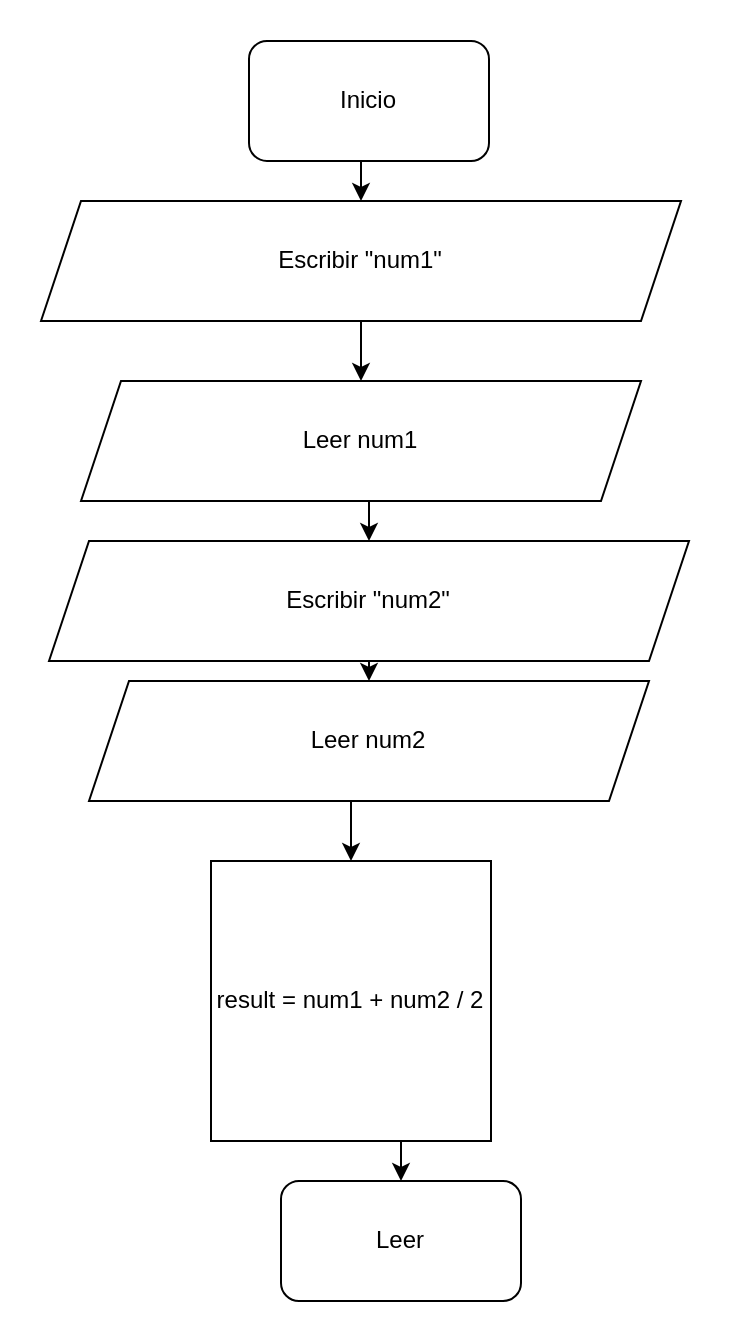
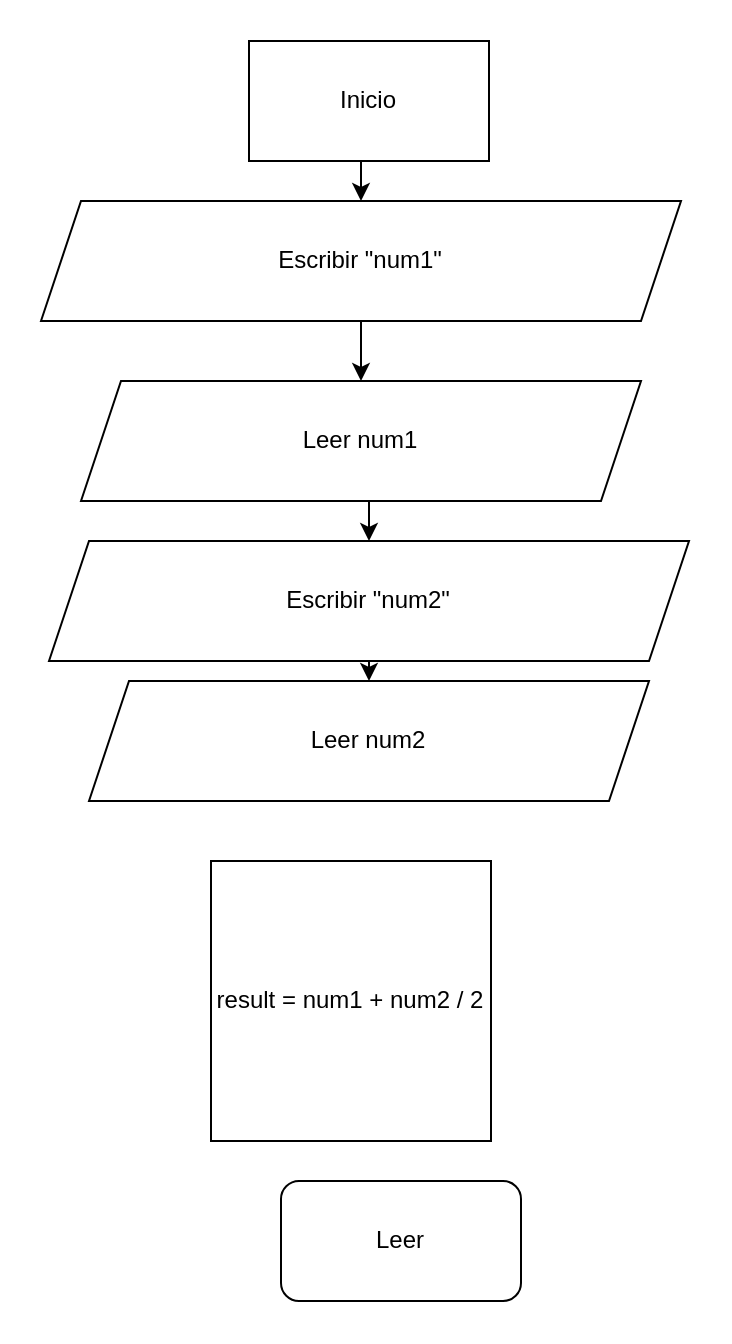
  <mxCell id="0" />
  <mxCell id="1" parent="0" />
  <mxCell id="2" style="edgeStyle=orthogonalEdgeStyle;rounded=0;orthogonalLoop=1;jettySize=auto;html=1;exitX=0.5;exitY=1;exitDx=0;exitDy=0;entryX=0.5;entryY=0;entryDx=0;entryDy=0;" edge="1" parent="1" source="3" target="6"><mxGeometry relative="1" as="geometry" /></mxCell>
- <mxCell id="3" value="Inicio" style="rounded=1;whiteSpace=wrap;html=1;" vertex="1" parent="1"><mxGeometry x="124" y="20" width="120" height="60" as="geometry" /></mxCell>
+ <mxCell id="3" value="Inicio" style="whiteSpace=wrap;html=1;rounded=0;" vertex="1" parent="1"><mxGeometry x="124" y="20" width="120" height="60" as="geometry" /></mxCell>
  <mxCell id="4" value="Leer" style="rounded=1;whiteSpace=wrap;html=1;" vertex="1" parent="1"><mxGeometry x="140" y="590" width="120" height="60" as="geometry" /></mxCell>
  <mxCell id="5" style="edgeStyle=orthogonalEdgeStyle;rounded=0;orthogonalLoop=1;jettySize=auto;html=1;exitX=0.5;exitY=1;exitDx=0;exitDy=0;entryX=0.5;entryY=0;entryDx=0;entryDy=0;" edge="1" parent="1" source="6" target="8"><mxGeometry relative="1" as="geometry" /></mxCell>
  <mxCell id="6" value="Escribir &quot;num1&quot;" style="shape=parallelogram;perimeter=parallelogramPerimeter;whiteSpace=wrap;html=1;fixedSize=1;" vertex="1" parent="1"><mxGeometry x="20" y="100" width="320" height="60" as="geometry" /></mxCell>
  <mxCell id="7" style="edgeStyle=orthogonalEdgeStyle;rounded=0;orthogonalLoop=1;jettySize=auto;html=1;exitX=0.5;exitY=1;exitDx=0;exitDy=0;entryX=0.5;entryY=0;entryDx=0;entryDy=0;" edge="1" parent="1" source="8" target="10"><mxGeometry relative="1" as="geometry" /></mxCell>
  <mxCell id="8" value="Leer num1" style="shape=parallelogram;perimeter=parallelogramPerimeter;whiteSpace=wrap;html=1;fixedSize=1;" vertex="1" parent="1"><mxGeometry x="40" y="190" width="280" height="60" as="geometry" /></mxCell>
  <mxCell id="9" style="edgeStyle=orthogonalEdgeStyle;rounded=0;orthogonalLoop=1;jettySize=auto;html=1;exitX=0.5;exitY=1;exitDx=0;exitDy=0;entryX=0.5;entryY=0;entryDx=0;entryDy=0;" edge="1" parent="1" source="10" target="12"><mxGeometry relative="1" as="geometry" /></mxCell>
  <mxCell id="10" value="Escribir &quot;num2&quot;" style="shape=parallelogram;perimeter=parallelogramPerimeter;whiteSpace=wrap;html=1;fixedSize=1;" vertex="1" parent="1"><mxGeometry x="24" y="270" width="320" height="60" as="geometry" /></mxCell>
- <mxCell id="11" style="edgeStyle=orthogonalEdgeStyle;rounded=0;orthogonalLoop=1;jettySize=auto;html=1;exitX=0.5;exitY=1;exitDx=0;exitDy=0;entryX=0.5;entryY=0;entryDx=0;entryDy=0;" edge="1" parent="1" source="12" target="14"><mxGeometry relative="1" as="geometry" /></mxCell>
  <mxCell id="12" value="Leer num2" style="shape=parallelogram;perimeter=parallelogramPerimeter;whiteSpace=wrap;html=1;fixedSize=1;" vertex="1" parent="1"><mxGeometry x="44" y="340" width="280" height="60" as="geometry" /></mxCell>
- <mxCell id="13" style="edgeStyle=orthogonalEdgeStyle;rounded=0;orthogonalLoop=1;jettySize=auto;html=1;exitX=0.5;exitY=1;exitDx=0;exitDy=0;entryX=0.5;entryY=0;entryDx=0;entryDy=0;" edge="1" parent="1" source="14" target="4"><mxGeometry relative="1" as="geometry" /></mxCell>
  <mxCell id="14" value="result = num1 + num2 / 2" style="whiteSpace=wrap;html=1;aspect=fixed;" vertex="1" parent="1"><mxGeometry x="105" y="430" width="140" height="140" as="geometry" /></mxCell>
